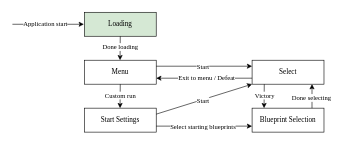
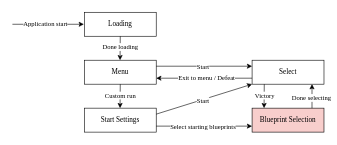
  <mxCell id="0" />
  <mxCell id="1" parent="0" />
- <mxCell id="2" value="Loading" style="rounded=0;whiteSpace=wrap;html=1;fontFamily=&quot;Latin Mono Regular 12&quot;;fillColor=#d5e8d4;" vertex="1" parent="1"><mxGeometry x="140" y="20" width="120" height="40" as="geometry" /></mxCell>
+ <mxCell id="2" value="Loading" style="rounded=0;whiteSpace=wrap;html=1;fontFamily=&quot;Latin Mono Regular 12&quot;;" vertex="1" parent="1"><mxGeometry x="140" y="20" width="120" height="40" as="geometry" /></mxCell>
  <mxCell id="3" value="Start Settings" style="rounded=0;whiteSpace=wrap;html=1;fontFamily=&quot;Latin Mono Regular 12&quot;;" vertex="1" parent="1"><mxGeometry x="140" y="180" width="120" height="40" as="geometry" /></mxCell>
- <mxCell id="4" value="Blueprint Selection" style="rounded=0;whiteSpace=wrap;html=1;fontFamily=&quot;Latin Mono Regular 12&quot;;" vertex="1" parent="1"><mxGeometry x="420" y="180" width="120" height="40" as="geometry" /></mxCell>
+ <mxCell id="4" value="Blueprint Selection" style="rounded=0;whiteSpace=wrap;html=1;fontFamily=&quot;Latin Mono Regular 12&quot;;fillColor=#f8cecc;" vertex="1" parent="1"><mxGeometry x="420" y="180" width="120" height="40" as="geometry" /></mxCell>
  <mxCell id="5" value="Menu" style="rounded=0;whiteSpace=wrap;html=1;fontFamily=&quot;Latin Mono Regular 12&quot;;" vertex="1" parent="1"><mxGeometry x="140" y="100" width="120" height="40" as="geometry" /></mxCell>
  <mxCell id="6" value="Select" style="rounded=0;whiteSpace=wrap;html=1;fontFamily=&quot;Latin Mono Regular 12&quot;;" vertex="1" parent="1"><mxGeometry x="420" y="100" width="120" height="40" as="geometry" /></mxCell>
  <mxCell id="7" value="" style="endArrow=classic;html=1;rounded=0;" edge="1" parent="1"><mxGeometry width="50" height="50" relative="1" as="geometry"><mxPoint x="20" y="40" as="sourcePoint" /><mxPoint x="139.31" y="40" as="targetPoint" /></mxGeometry></mxCell>
  <mxCell id="8" value="Application start" style="edgeLabel;html=1;align=center;verticalAlign=middle;resizable=0;points=[];fontFamily=&quot;Latin Mono Regular 12&quot;;" vertex="1" connectable="0" parent="7"><mxGeometry x="-0.082" y="1" relative="1" as="geometry"><mxPoint x="-1" as="offset" /></mxGeometry></mxCell>
  <mxCell id="9" value="" style="endArrow=classic;html=1;rounded=0;" edge="1" parent="1"><mxGeometry width="50" height="50" relative="1" as="geometry"><mxPoint x="200" y="60" as="sourcePoint" /><mxPoint x="199.66" y="100" as="targetPoint" /></mxGeometry></mxCell>
  <mxCell id="10" value="Done loading" style="edgeLabel;html=1;align=center;verticalAlign=middle;resizable=0;points=[];fontFamily=&quot;Latin Mono Regular 12&quot;;" vertex="1" connectable="0" parent="9"><mxGeometry x="-0.082" y="1" relative="1" as="geometry"><mxPoint x="-1" y="-1" as="offset" /></mxGeometry></mxCell>
  <mxCell id="11" value="" style="endArrow=classic;html=1;rounded=0;" edge="1" parent="1"><mxGeometry width="50" height="50" relative="1" as="geometry"><mxPoint x="200" y="140" as="sourcePoint" /><mxPoint x="199.66" y="180" as="targetPoint" /></mxGeometry></mxCell>
  <mxCell id="12" value="Custom run" style="edgeLabel;html=1;align=center;verticalAlign=middle;resizable=0;points=[];fontFamily=&quot;Latin Mono Regular 12&quot;;" vertex="1" connectable="0" parent="11"><mxGeometry x="-0.082" y="1" relative="1" as="geometry"><mxPoint x="-1" as="offset" /></mxGeometry></mxCell>
  <mxCell id="13" value="" style="endArrow=classic;html=1;rounded=0;" edge="1" parent="1"><mxGeometry width="50" height="50" relative="1" as="geometry"><mxPoint x="440.34" y="140" as="sourcePoint" /><mxPoint x="440" y="180" as="targetPoint" /></mxGeometry></mxCell>
  <mxCell id="14" value="Victory" style="edgeLabel;html=1;align=center;verticalAlign=middle;resizable=0;points=[];fontFamily=&quot;Latin Mono Regular 12&quot;;" vertex="1" connectable="0" parent="13"><mxGeometry x="-0.082" y="1" relative="1" as="geometry"><mxPoint x="-1" as="offset" /></mxGeometry></mxCell>
  <mxCell id="15" value="" style="endArrow=classic;html=1;rounded=0;" edge="1" parent="1"><mxGeometry width="50" height="50" relative="1" as="geometry"><mxPoint x="520" y="180" as="sourcePoint" /><mxPoint x="520" y="140" as="targetPoint" /></mxGeometry></mxCell>
  <mxCell id="16" value="Done selecting" style="edgeLabel;html=1;align=center;verticalAlign=middle;resizable=0;points=[];fontFamily=&quot;Latin Mono Regular 12&quot;;" vertex="1" connectable="0" parent="15"><mxGeometry x="-0.082" y="1" relative="1" as="geometry"><mxPoint x="-1" as="offset" /></mxGeometry></mxCell>
  <mxCell id="17" value="" style="endArrow=classic;html=1;rounded=0;" edge="1" parent="1"><mxGeometry width="50" height="50" relative="1" as="geometry"><mxPoint x="420" y="130" as="sourcePoint" /><mxPoint x="260" y="130" as="targetPoint" /></mxGeometry></mxCell>
  <mxCell id="18" value="Exit to menu / Defeat" style="edgeLabel;html=1;align=center;verticalAlign=middle;resizable=0;points=[];fontFamily=&quot;Latin Mono Regular 12&quot;;" vertex="1" connectable="0" parent="17"><mxGeometry x="-0.082" y="1" relative="1" as="geometry"><mxPoint x="-4" y="-2" as="offset" /></mxGeometry></mxCell>
  <mxCell id="19" value="" style="endArrow=classic;html=1;rounded=0;" edge="1" parent="1"><mxGeometry width="50" height="50" relative="1" as="geometry"><mxPoint x="260" y="110" as="sourcePoint" /><mxPoint x="420" y="110" as="targetPoint" /></mxGeometry></mxCell>
  <mxCell id="20" value="Start" style="edgeLabel;html=1;align=center;verticalAlign=middle;resizable=0;points=[];fontFamily=&quot;Latin Mono Regular 12&quot;;" vertex="1" connectable="0" parent="19"><mxGeometry x="-0.082" y="1" relative="1" as="geometry"><mxPoint x="4" y="1" as="offset" /></mxGeometry></mxCell>
  <mxCell id="21" value="" style="endArrow=classic;html=1;rounded=0;" edge="1" parent="1"><mxGeometry width="50" height="50" relative="1" as="geometry"><mxPoint x="260" y="190" as="sourcePoint" /><mxPoint x="420" y="140" as="targetPoint" /></mxGeometry></mxCell>
  <mxCell id="22" value="Start" style="edgeLabel;html=1;align=center;verticalAlign=middle;resizable=0;points=[];fontFamily=&quot;Latin Mono Regular 12&quot;;" vertex="1" connectable="0" parent="21"><mxGeometry x="-0.082" y="1" relative="1" as="geometry"><mxPoint x="4" y="1" as="offset" /></mxGeometry></mxCell>
  <mxCell id="23" value="" style="endArrow=classic;html=1;rounded=0;" edge="1" parent="1"><mxGeometry width="50" height="50" relative="1" as="geometry"><mxPoint x="260" y="210" as="sourcePoint" /><mxPoint x="420" y="210" as="targetPoint" /></mxGeometry></mxCell>
  <mxCell id="24" value="Select starting blueprints" style="edgeLabel;html=1;align=center;verticalAlign=middle;resizable=0;points=[];fontFamily=&quot;Latin Mono Regular 12&quot;;" vertex="1" connectable="0" parent="23"><mxGeometry x="-0.082" y="1" relative="1" as="geometry"><mxPoint x="4" y="1" as="offset" /></mxGeometry></mxCell>
